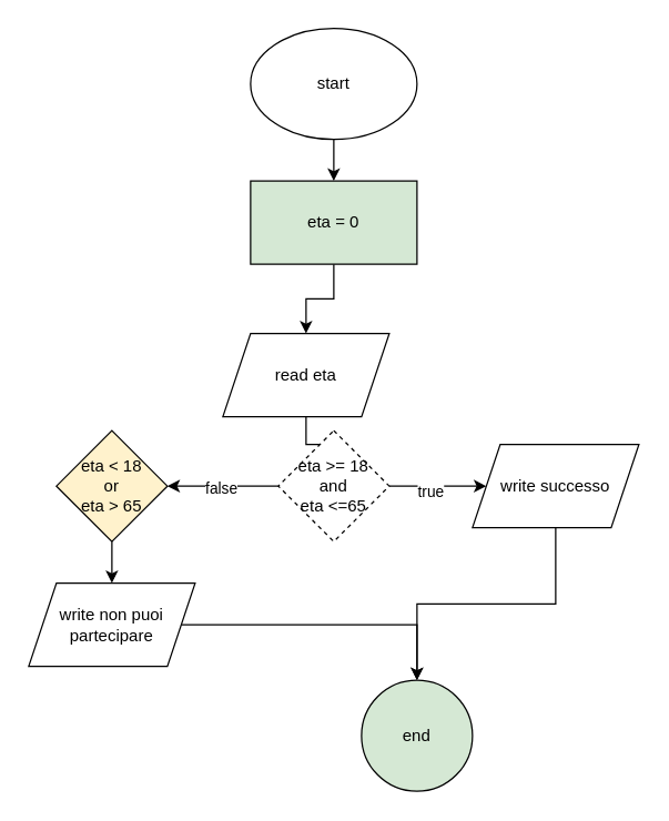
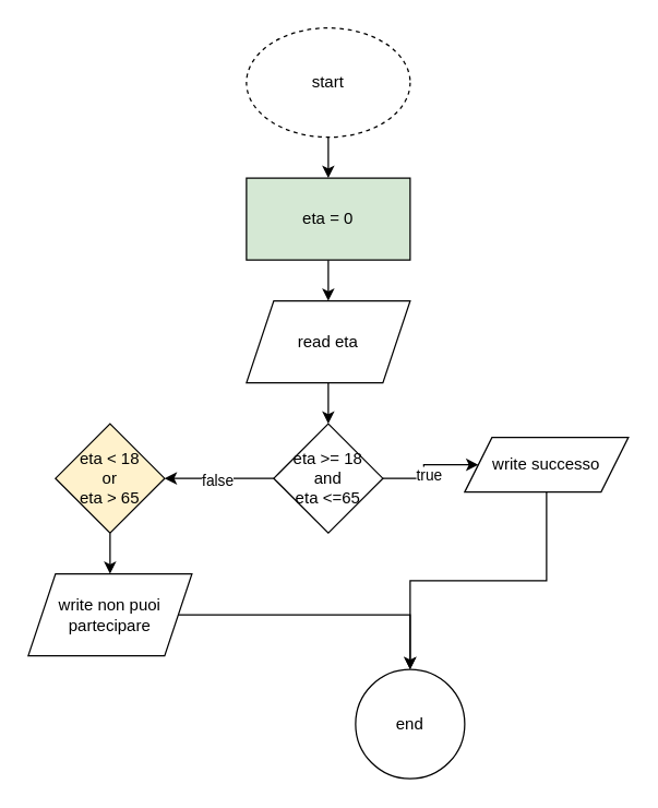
  <mxCell id="0" />
  <mxCell id="1" parent="0" />
  <mxCell id="2" value="" style="edgeStyle=orthogonalEdgeStyle;rounded=0;orthogonalLoop=1;jettySize=auto;html=1;" edge="1" parent="1" source="3" target="5"><mxGeometry relative="1" as="geometry" /></mxCell>
- <mxCell id="3" value="start" style="ellipse;whiteSpace=wrap;html=1;" vertex="1" parent="1"><mxGeometry x="180" y="20" width="120" height="80" as="geometry" /></mxCell>
+ <mxCell id="3" value="start" style="ellipse;whiteSpace=wrap;html=1;dashed=1;" vertex="1" parent="1"><mxGeometry x="180" y="20" width="120" height="80" as="geometry" /></mxCell>
  <mxCell id="4" value="" style="edgeStyle=orthogonalEdgeStyle;rounded=0;orthogonalLoop=1;jettySize=auto;html=1;" edge="1" parent="1" source="5" target="7"><mxGeometry relative="1" as="geometry" /></mxCell>
  <mxCell id="5" value="eta = 0" style="rounded=0;whiteSpace=wrap;html=1;fillColor=#d5e8d4;" vertex="1" parent="1"><mxGeometry x="180" y="130" width="120" height="60" as="geometry" /></mxCell>
  <mxCell id="6" value="" style="edgeStyle=orthogonalEdgeStyle;rounded=0;orthogonalLoop=1;jettySize=auto;html=1;" edge="1" parent="1" source="7" target="12"><mxGeometry relative="1" as="geometry" /></mxCell>
- <mxCell id="7" value="read eta" style="shape=parallelogram;perimeter=parallelogramPerimeter;whiteSpace=wrap;html=1;fixedSize=1;rounded=0;" vertex="1" parent="1"><mxGeometry x="160" y="240" width="120" height="60" as="geometry" /></mxCell>
+ <mxCell id="7" value="read eta" style="shape=parallelogram;perimeter=parallelogramPerimeter;whiteSpace=wrap;html=1;fixedSize=1;rounded=0;" vertex="1" parent="1"><mxGeometry x="180" y="220" width="120" height="60" as="geometry" /></mxCell>
  <mxCell id="8" value="" style="edgeStyle=orthogonalEdgeStyle;rounded=0;orthogonalLoop=1;jettySize=auto;html=1;" edge="1" parent="1" source="12" target="14"><mxGeometry relative="1" as="geometry" /></mxCell>
  <mxCell id="9" value="true" style="edgeLabel;html=1;align=center;verticalAlign=middle;resizable=0;points=[];" vertex="1" connectable="0" parent="8"><mxGeometry x="-0.171" y="-3" relative="1" as="geometry"><mxPoint as="offset" /></mxGeometry></mxCell>
  <mxCell id="10" value="" style="edgeStyle=orthogonalEdgeStyle;rounded=0;orthogonalLoop=1;jettySize=auto;html=1;" edge="1" parent="1" source="12" target="16"><mxGeometry relative="1" as="geometry" /></mxCell>
  <mxCell id="11" value="false" style="edgeLabel;html=1;align=center;verticalAlign=middle;resizable=0;points=[];" vertex="1" connectable="0" parent="10"><mxGeometry x="0.05" y="1" relative="1" as="geometry"><mxPoint as="offset" /></mxGeometry></mxCell>
- <mxCell id="12" value="&lt;div&gt;eta &amp;gt;= 18 &lt;br&gt;&lt;/div&gt;&lt;div&gt;and &lt;br&gt;&lt;/div&gt;&lt;div&gt;eta &amp;lt;=65&lt;br&gt;&lt;/div&gt;" style="rhombus;whiteSpace=wrap;html=1;rounded=0;dashed=1;" vertex="1" parent="1"><mxGeometry x="200" y="310" width="80" height="80" as="geometry" /></mxCell>
+ <mxCell id="12" value="&lt;div&gt;eta &amp;gt;= 18 &lt;br&gt;&lt;/div&gt;&lt;div&gt;and &lt;br&gt;&lt;/div&gt;&lt;div&gt;eta &amp;lt;=65&lt;br&gt;&lt;/div&gt;" style="rhombus;whiteSpace=wrap;html=1;rounded=0;" vertex="1" parent="1"><mxGeometry x="200" y="310" width="80" height="80" as="geometry" /></mxCell>
  <mxCell id="13" value="" style="edgeStyle=orthogonalEdgeStyle;rounded=0;orthogonalLoop=1;jettySize=auto;html=1;" edge="1" parent="1" source="14" target="19"><mxGeometry relative="1" as="geometry" /></mxCell>
- <mxCell id="14" value="write successo" style="shape=parallelogram;perimeter=parallelogramPerimeter;whiteSpace=wrap;html=1;fixedSize=1;rounded=0;" vertex="1" parent="1"><mxGeometry x="340" y="320" width="120" height="60" as="geometry" /></mxCell>
+ <mxCell id="14" value="write successo" style="shape=parallelogram;perimeter=parallelogramPerimeter;whiteSpace=wrap;html=1;fixedSize=1;rounded=0;" vertex="1" parent="1"><mxGeometry x="340" y="320" width="120" height="40" as="geometry" /></mxCell>
  <mxCell id="15" value="" style="edgeStyle=orthogonalEdgeStyle;rounded=0;orthogonalLoop=1;jettySize=auto;html=1;" edge="1" parent="1" source="16" target="18"><mxGeometry relative="1" as="geometry" /></mxCell>
  <mxCell id="16" value="&lt;div&gt;eta &amp;lt; 18 &lt;br&gt;&lt;/div&gt;&lt;div&gt;or&lt;/div&gt;&lt;div&gt;eta &amp;gt; 65&lt;br&gt;&lt;/div&gt;" style="rhombus;whiteSpace=wrap;html=1;rounded=0;fillColor=#fff2cc;" vertex="1" parent="1"><mxGeometry x="40" y="310" width="80" height="80" as="geometry" /></mxCell>
  <mxCell id="17" style="edgeStyle=orthogonalEdgeStyle;rounded=0;orthogonalLoop=1;jettySize=auto;html=1;" edge="1" parent="1" source="18" target="19"><mxGeometry relative="1" as="geometry" /></mxCell>
  <mxCell id="18" value="write non puoi partecipare" style="shape=parallelogram;perimeter=parallelogramPerimeter;whiteSpace=wrap;html=1;fixedSize=1;rounded=0;" vertex="1" parent="1"><mxGeometry x="20" y="420" width="120" height="60" as="geometry" /></mxCell>
- <mxCell id="19" value="end" style="ellipse;whiteSpace=wrap;html=1;rounded=0;fillColor=#d5e8d4;" vertex="1" parent="1"><mxGeometry x="260" y="490" width="80" height="80" as="geometry" /></mxCell>
+ <mxCell id="19" value="end" style="ellipse;whiteSpace=wrap;html=1;rounded=0;" vertex="1" parent="1"><mxGeometry x="260" y="490" width="80" height="80" as="geometry" /></mxCell>
